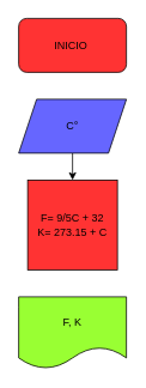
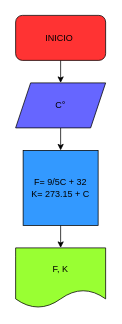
  <mxCell id="0" />
  <mxCell id="1" parent="0" />
+ <mxCell id="2" value="" style="edgeStyle=none;html=1;" parent="1" source="3" target="5" edge="1"><mxGeometry relative="1" as="geometry" /></mxCell>
  <mxCell id="3" value="INICIO&amp;nbsp;" style="rounded=1;whiteSpace=wrap;html=1;fillColor=#FF3333;" parent="1" vertex="1"><mxGeometry x="20" width="120" height="60" as="geometry" y="20" /></mxCell>
  <mxCell id="4" value="" style="edgeStyle=none;html=1;" parent="1" source="5" edge="1"><mxGeometry relative="1" as="geometry"><mxPoint x="80" y="200" as="targetPoint" /></mxGeometry></mxCell>
  <mxCell id="5" value="C°" style="shape=parallelogram;perimeter=parallelogramPerimeter;whiteSpace=wrap;html=1;fixedSize=1;fillColor=#6666FF;" parent="1" vertex="1"><mxGeometry x="20" y="110" width="120" height="60" as="geometry" /></mxCell>
- <mxCell id="7" value="F= 9/5C + 32&lt;br&gt;K= 273.15 + C" style="whiteSpace=wrap;html=1;aspect=fixed;fillColor=#ff3333;" vertex="1" parent="1"><mxGeometry x="30" y="200" width="100" height="100" as="geometry" /></mxCell>
+ <mxCell id="6" value="" style="edgeStyle=none;html=1;" edge="1" parent="1" source="7" target="8"><mxGeometry relative="1" as="geometry" /></mxCell>
+ <mxCell id="7" value="F= 9/5C + 32&lt;br&gt;K= 273.15 + C" style="whiteSpace=wrap;html=1;aspect=fixed;fillColor=#3399FF;" vertex="1" parent="1"><mxGeometry x="30" y="200" width="100" height="100" as="geometry" /></mxCell>
  <mxCell id="8" value="F, K" style="shape=document;whiteSpace=wrap;html=1;boundedLbl=1;fillColor=#99FF33;" vertex="1" parent="1"><mxGeometry x="20" y="330" width="120" height="80" as="geometry" /></mxCell>
